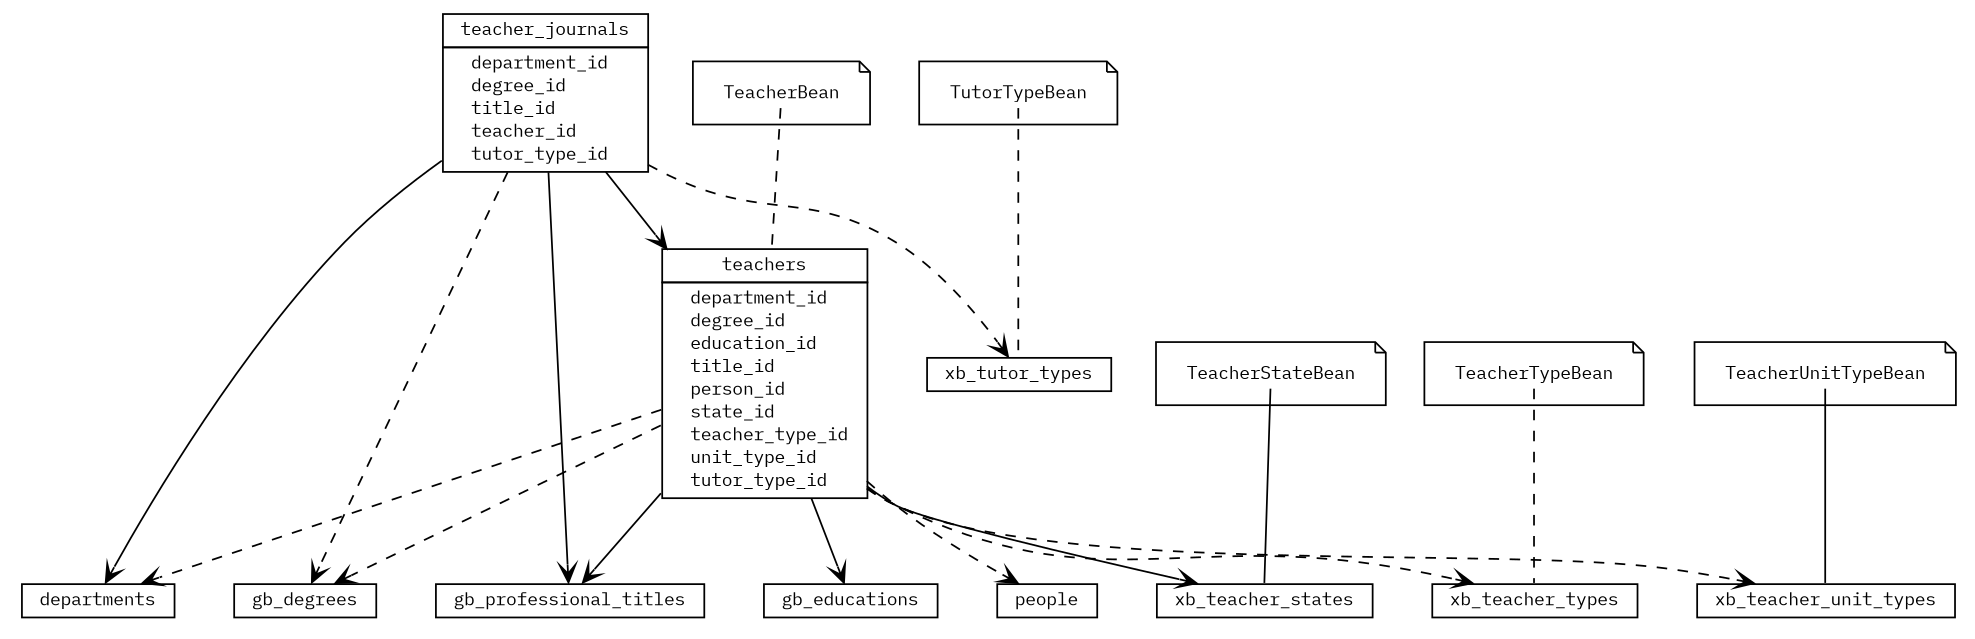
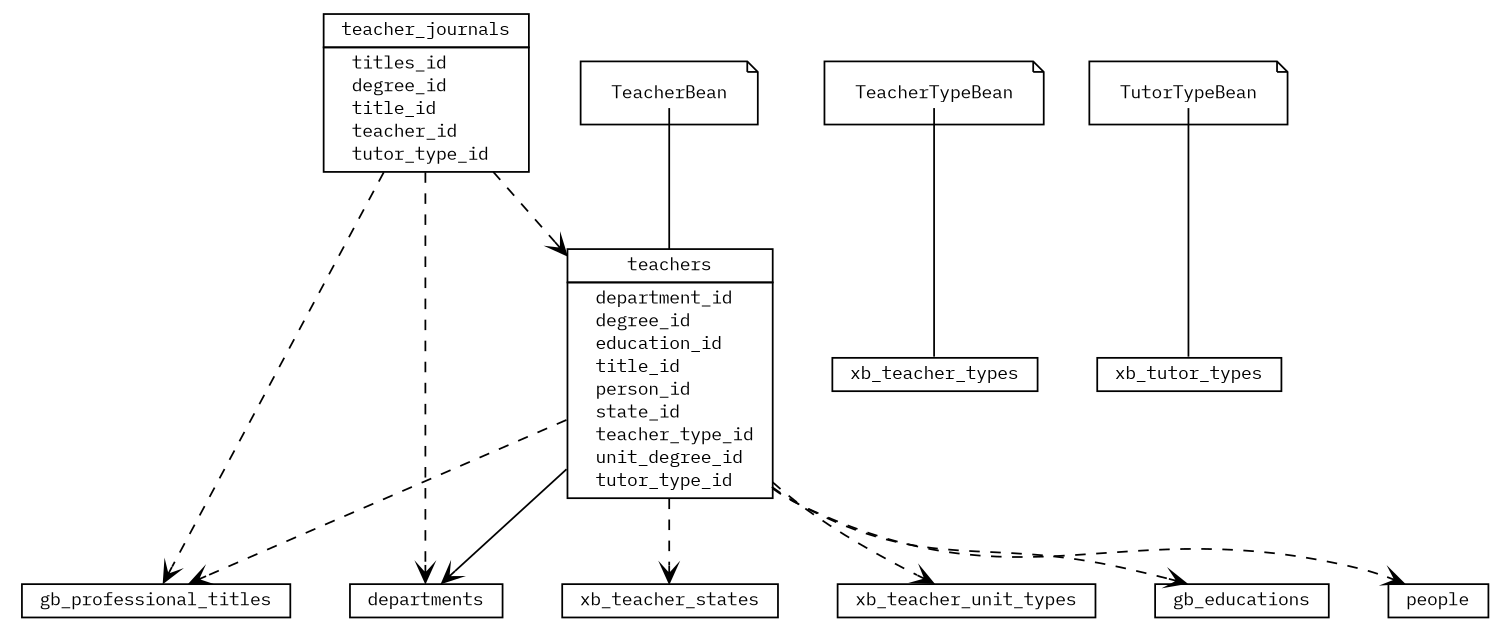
  digraph {
    fontname="IBM Plex Mono"
    nodesep=0.25
    ranksep=0.5
    node [fontcolor=black fontname="IBM Plex Mono" fontsize=10.0 shape=plaintext]
    edge [arrowhead=open color=black fontcolor=black fontname="IBM Plex Mono" fontsize=10.0 headport=p labelfontname=Helvetica labelfontsize=10 style=dashed tailport=p]
-   n1 [label=<<table title="teachers" border="0" cellborder="1" cellspacing="0" cellpadding="2" port="p"> 		<tr><td><table border="0" cellspacing="0" cellpadding="1"> <tr><td align="center" balign="center"> teachers </td></tr> 		</table></td></tr> 		<tr><td><table border="0" cellspacing="0" cellpadding="1"> <tr><td align="left" balign="left">  department_id </td></tr> <tr><td align="left" balign="left">  degree_id </td></tr> <tr><td align="left" balign="left">  education_id </td></tr> <tr><td align="left" balign="left">  title_id </td></tr> <tr><td align="left" balign="left">  person_id </td></tr> <tr><td align="left" balign="left">  state_id </td></tr> <tr><td align="left" balign="left">  teacher_type_id </td></tr> <tr><td align="left" balign="left">  unit_type_id </td></tr> <tr><td align="left" balign="left">  tutor_type_id </td></tr> 		</table></td></tr> 		</table>>]
+   n1 [label=<<table title="teachers" border="0" cellborder="1" cellspacing="0" cellpadding="2" port="p"> 		<tr><td><table border="0" cellspacing="0" cellpadding="1"> <tr><td align="center" balign="center"> teachers </td></tr> 		</table></td></tr> 		<tr><td><table border="0" cellspacing="0" cellpadding="1"> <tr><td align="left" balign="left">  department_id </td></tr> <tr><td align="left" balign="left">  degree_id </td></tr> <tr><td align="left" balign="left">  education_id </td></tr> <tr><td align="left" balign="left">  title_id </td></tr> <tr><td align="left" balign="left">  person_id </td></tr> <tr><td align="left" balign="left">  state_id </td></tr> <tr><td align="left" balign="left">  teacher_type_id </td></tr> <tr><td align="left" balign="left">  unit_degree_id </td></tr> <tr><td align="left" balign="left">  tutor_type_id </td></tr> 		</table></td></tr> 		</table>>]
    n2 [label=<<table title="departments" border="0" cellborder="1" cellspacing="0" cellpadding="2" port="p"> 		<tr><td><table border="0" cellspacing="0" cellpadding="1"> <tr><td align="center" balign="center"> departments </td></tr> 		</table></td></tr> 		</table>>]
-   n3 [label=<<table title="gb_degrees" border="0" cellborder="1" cellspacing="0" cellpadding="2" port="p"> 		<tr><td><table border="0" cellspacing="0" cellpadding="1"> <tr><td align="center" balign="center"> gb_degrees </td></tr> 		</table></td></tr> 		</table>>]
    n4 [label=<<table title="gb_educations" border="0" cellborder="1" cellspacing="0" cellpadding="2" port="p"> 		<tr><td><table border="0" cellspacing="0" cellpadding="1"> <tr><td align="center" balign="center"> gb_educations </td></tr> 		</table></td></tr> 		</table>>]
    n5 [label=<<table title="gb_professional_titles" border="0" cellborder="1" cellspacing="0" cellpadding="2" port="p"> 		<tr><td><table border="0" cellspacing="0" cellpadding="1"> <tr><td align="center" balign="center"> gb_professional_titles </td></tr> 		</table></td></tr> 		</table>>]
    n6 [label=<<table title="people" border="0" cellborder="1" cellspacing="0" cellpadding="2" port="p"> 		<tr><td><table border="0" cellspacing="0" cellpadding="1"> <tr><td align="center" balign="center"> people </td></tr> 		</table></td></tr> 		</table>>]
    n7 [label=<<table title="xb_teacher_states" border="0" cellborder="1" cellspacing="0" cellpadding="2" port="p"> 		<tr><td><table border="0" cellspacing="0" cellpadding="1"> <tr><td align="center" balign="center"> xb_teacher_states </td></tr> 		</table></td></tr> 		</table>>]
    n8 [label=<<table title="xb_teacher_types" border="0" cellborder="1" cellspacing="0" cellpadding="2" port="p"> 		<tr><td><table border="0" cellspacing="0" cellpadding="1"> <tr><td align="center" balign="center"> xb_teacher_types </td></tr> 		</table></td></tr> 		</table>>]
    n9 [label=<<table title="xb_teacher_unit_types" border="0" cellborder="1" cellspacing="0" cellpadding="2" port="p"> 		<tr><td><table border="0" cellspacing="0" cellpadding="1"> <tr><td align="center" balign="center"> xb_teacher_unit_types </td></tr> 		</table></td></tr> 		</table>>]
    n10 [label=<<table title="xb_tutor_types" border="0" cellborder="1" cellspacing="0" cellpadding="2" port="p"> 		<tr><td><table border="0" cellspacing="0" cellpadding="1"> <tr><td align="center" balign="center"> xb_tutor_types </td></tr> 		</table></td></tr> 		</table>>]
    n11 [label=<<table title="teachers" border="0" cellborder="0" cellspacing="0" cellpadding="2" port="p"> 		<tr><td><table border="0" cellspacing="0" cellpadding="1"> <tr><td align="left" balign="left"> TeacherBean </td></tr> 		</table></td></tr> 		</table>> shape=note]
-   n12 [label=<<table title="teacher_journals" border="0" cellborder="1" cellspacing="0" cellpadding="2" port="p"> 		<tr><td><table border="0" cellspacing="0" cellpadding="1"> <tr><td align="center" balign="center"> teacher_journals </td></tr> 		</table></td></tr> 		<tr><td><table border="0" cellspacing="0" cellpadding="1"> <tr><td align="left" balign="left">  department_id </td></tr> <tr><td align="left" balign="left">  degree_id </td></tr> <tr><td align="left" balign="left">  title_id </td></tr> <tr><td align="left" balign="left">  teacher_id </td></tr> <tr><td align="left" balign="left">  tutor_type_id </td></tr> 		</table></td></tr> 		</table>>]
-   n13 [label=<<table title="xb_teacher_states" border="0" cellborder="0" cellspacing="0" cellpadding="2" port="p"> 		<tr><td><table border="0" cellspacing="0" cellpadding="1"> <tr><td align="left" balign="left"> TeacherStateBean </td></tr> 		</table></td></tr> 		</table>> shape=note]
+   n12 [label=<<table title="teacher_journals" border="0" cellborder="1" cellspacing="0" cellpadding="2" port="p"> 		<tr><td><table border="0" cellspacing="0" cellpadding="1"> <tr><td align="center" balign="center"> teacher_journals </td></tr> 		</table></td></tr> 		<tr><td><table border="0" cellspacing="0" cellpadding="1"> <tr><td align="left" balign="left">  titles_id </td></tr> <tr><td align="left" balign="left">  degree_id </td></tr> <tr><td align="left" balign="left">  title_id </td></tr> <tr><td align="left" balign="left">  teacher_id </td></tr> <tr><td align="left" balign="left">  tutor_type_id </td></tr> 		</table></td></tr> 		</table>>]
    n14 [label=<<table title="xb_teacher_types" border="0" cellborder="0" cellspacing="0" cellpadding="2" port="p"> 		<tr><td><table border="0" cellspacing="0" cellpadding="1"> <tr><td align="left" balign="left"> TeacherTypeBean </td></tr> 		</table></td></tr> 		</table>> shape=note]
-   n15 [label=<<table title="xb_teacher_unit_types" border="0" cellborder="0" cellspacing="0" cellpadding="2" port="p"> 		<tr><td><table border="0" cellspacing="0" cellpadding="1"> <tr><td align="left" balign="left"> TeacherUnitTypeBean </td></tr> 		</table></td></tr> 		</table>> shape=note]
    n16 [label=<<table title="xb_tutor_types" border="0" cellborder="0" cellspacing="0" cellpadding="2" port="p"> 		<tr><td><table border="0" cellspacing="0" cellpadding="1"> <tr><td align="left" balign="left"> TutorTypeBean </td></tr> 		</table></td></tr> 		</table>> shape=note]
-   n1 -> n2
-   n1 -> n3
-   n1 -> n4 [style=solid]
-   n1 -> n5 [style=solid]
+   n1 -> n2 [style=solid]
+   n1 -> n4
+   n1 -> n5
    n1 -> n6
-   n1 -> n7 [style=solid]
-   n1 -> n8
+   n1 -> n7
    n1 -> n9
-   n11 -> n1 [arrowhead=none fontsize=10 color="" fontcolor=""]
-   n12 -> n1 [style=solid]
-   n12 -> n2 [style=solid]
-   n12 -> n3
-   n12 -> n5 [style=solid]
-   n12 -> n10
-   n13 -> n7 [arrowhead=none fontsize=10 color="" fontcolor="" style=""]
-   n14 -> n8 [arrowhead=none fontsize=10 color="" fontcolor=""]
-   n15 -> n9 [arrowhead=none fontsize=10 color="" fontcolor="" style=""]
-   n16 -> n10 [arrowhead=none fontsize=10 color="" fontcolor=""]
+   n11 -> n1 [arrowhead=none fontsize=10 color="" fontcolor="" style=""]
+   n12 -> n1
+   n12 -> n2
+   n12 -> n5
+   n14 -> n8 [arrowhead=none fontsize=10 color="" fontcolor="" style=""]
+   n16 -> n10 [arrowhead=none fontsize=10 color="" fontcolor="" style=""]
  }
